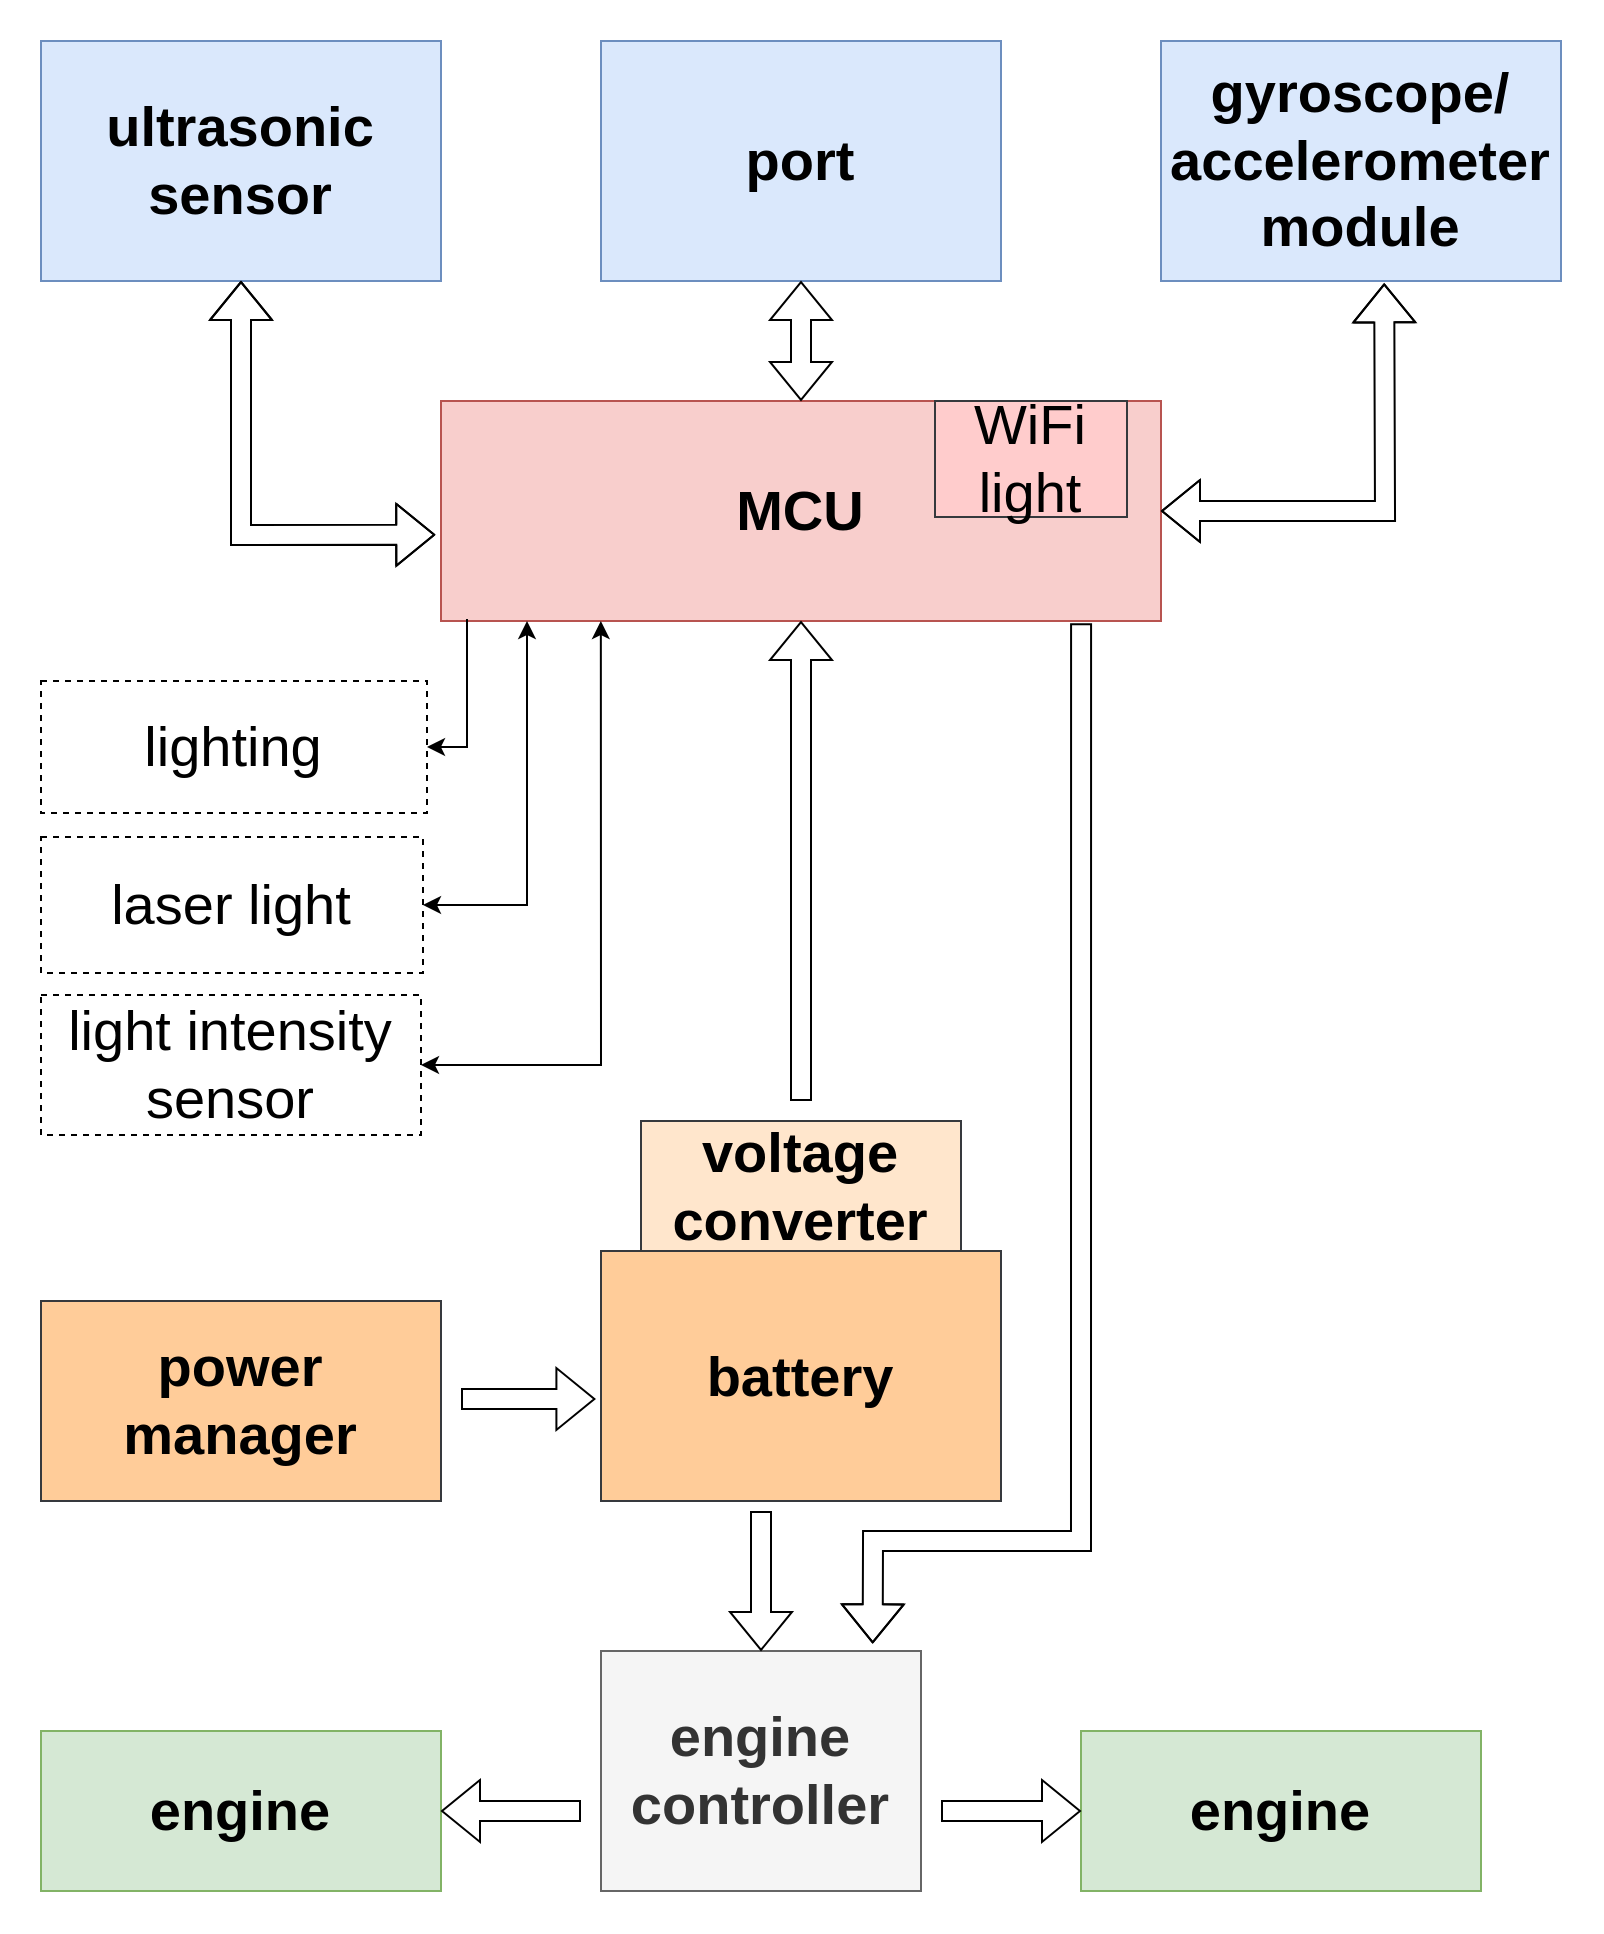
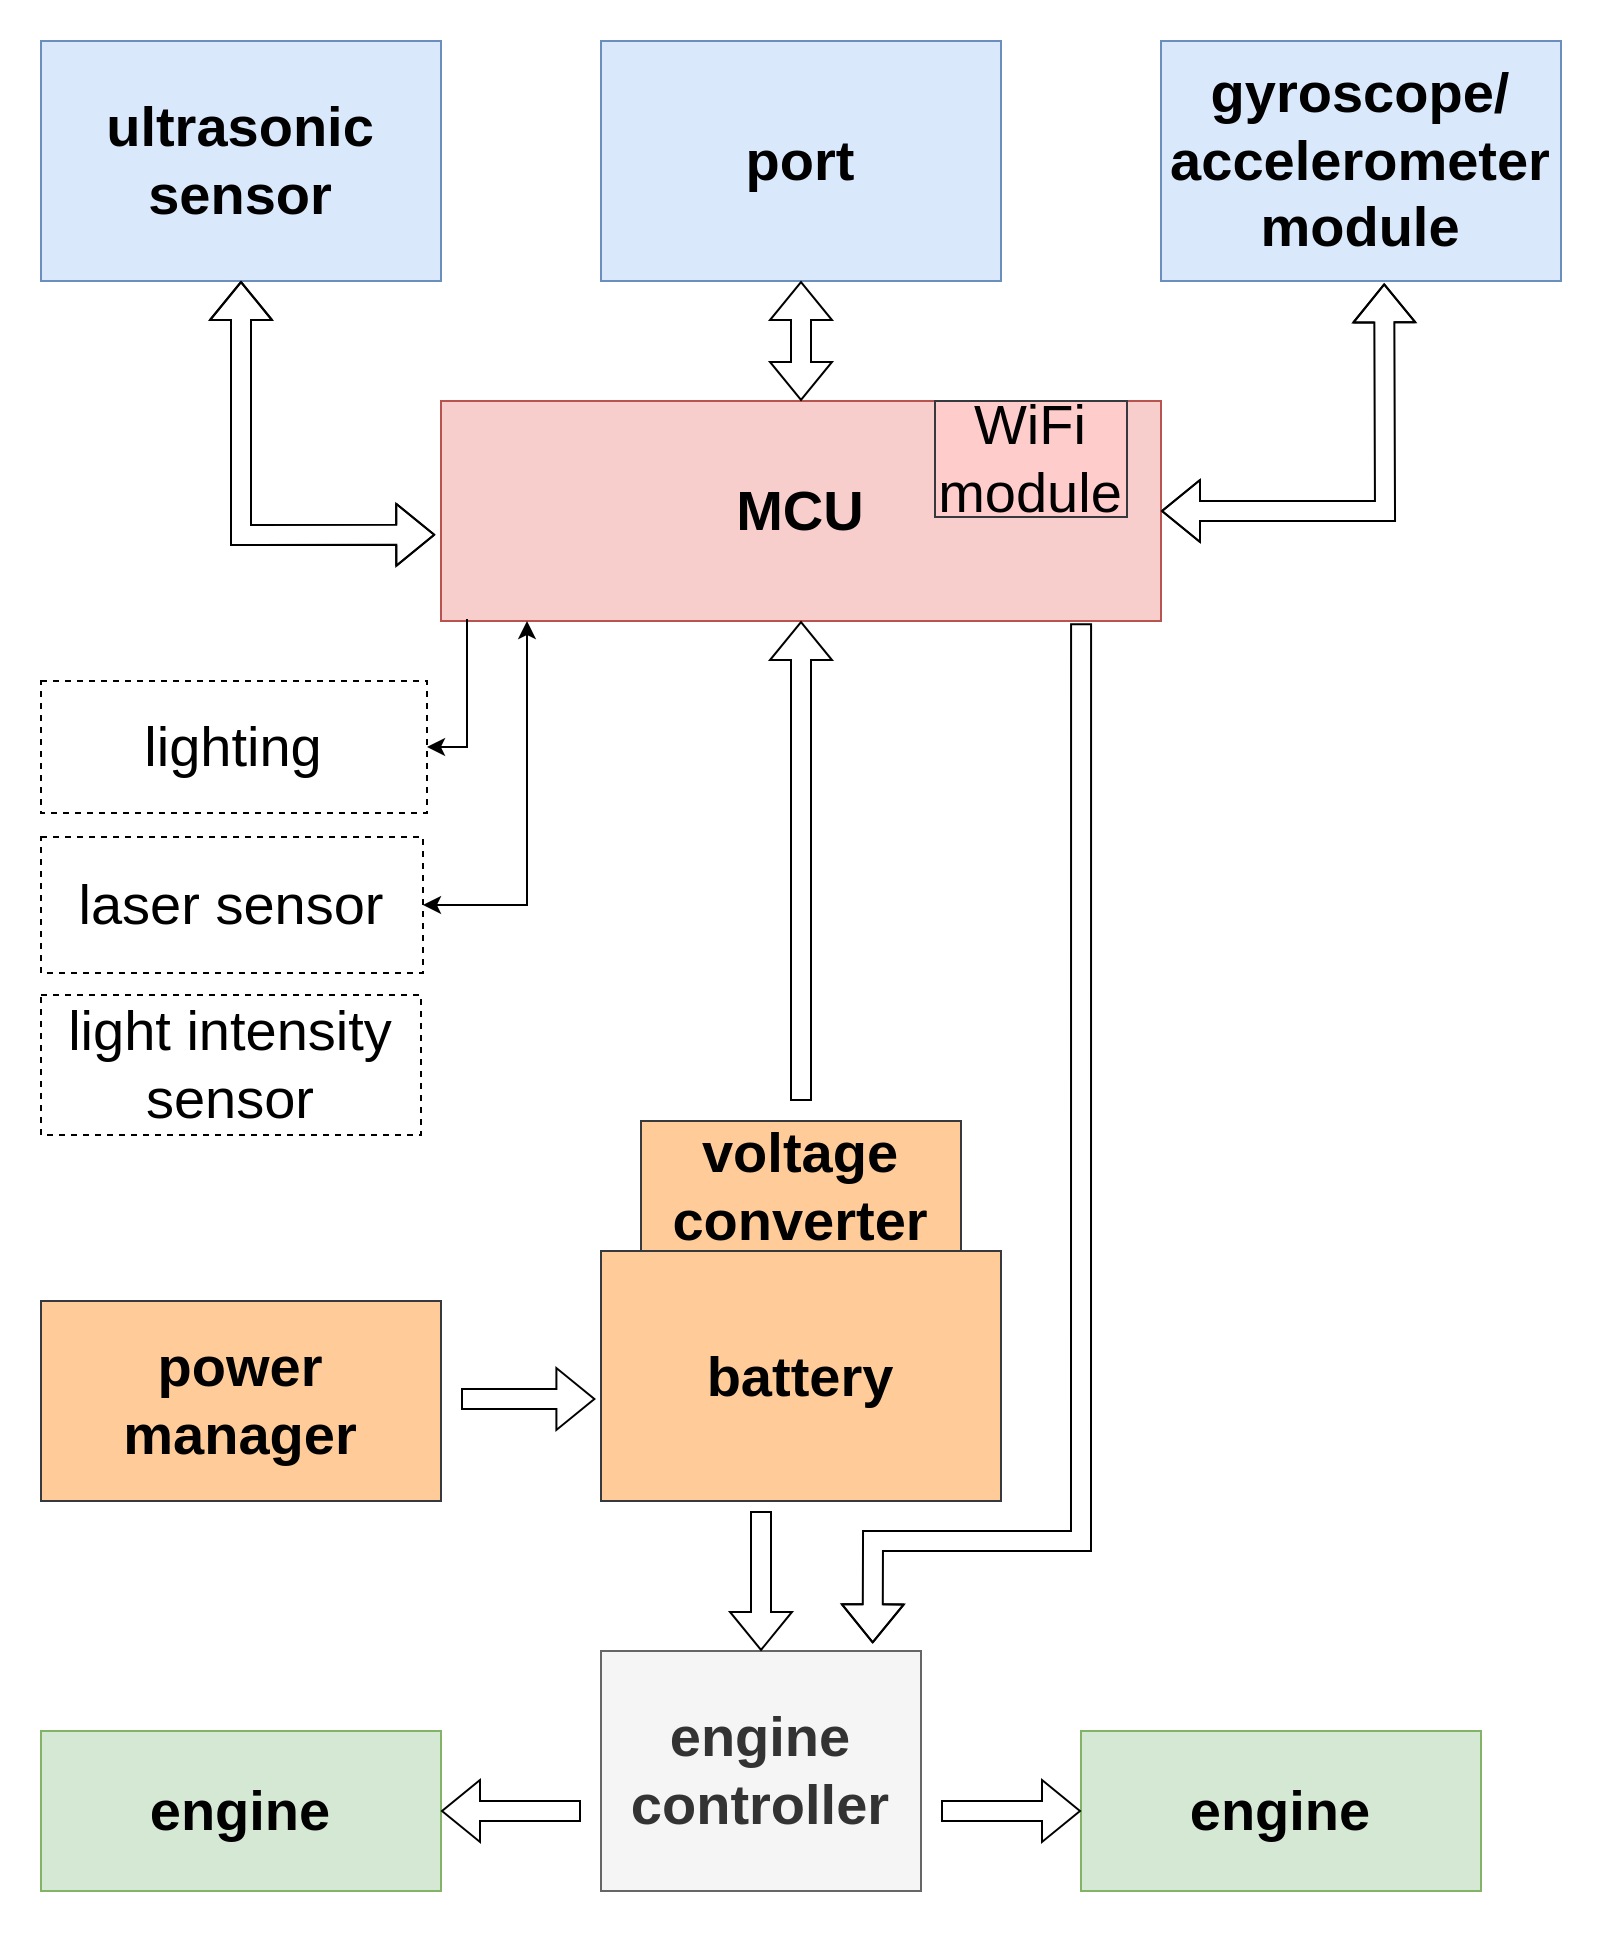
  <mxCell id="0" />
  <mxCell id="1" parent="0" />
  <mxCell id="2" value="MCU" style="rounded=0;whiteSpace=wrap;html=1;fontStyle=1;fontSize=28;fillColor=#f8cecc;strokeColor=#b85450;" parent="1" vertex="1"><mxGeometry x="220" y="200" width="360" height="110" as="geometry" /></mxCell>
  <mxCell id="3" value="&lt;b&gt;port&lt;/b&gt;" style="rounded=0;whiteSpace=wrap;html=1;fontSize=28;fillColor=#dae8fc;strokeColor=#6c8ebf;" parent="1" vertex="1"><mxGeometry x="300" y="20" width="200" height="120" as="geometry" /></mxCell>
  <mxCell id="4" value="&lt;b&gt;engine&lt;/b&gt;" style="rounded=0;whiteSpace=wrap;html=1;fontSize=28;fillColor=#d5e8d4;strokeColor=#82b366;" parent="1" vertex="1"><mxGeometry x="20" y="865" width="200" height="80" as="geometry" /></mxCell>
  <mxCell id="5" value="&lt;b&gt;engine&lt;/b&gt;" style="rounded=0;whiteSpace=wrap;html=1;fontSize=28;fillColor=#d5e8d4;strokeColor=#82b366;" parent="1" vertex="1"><mxGeometry x="540" y="865" width="200" height="80" as="geometry" /></mxCell>
  <mxCell id="6" value="&lt;span lang=&quot;en&quot; class=&quot;VIiyi&quot;&gt;&lt;b&gt;engine controller&lt;/b&gt;&lt;/span&gt;" style="rounded=0;whiteSpace=wrap;html=1;fontSize=28;fillColor=#f5f5f5;fontColor=#333333;strokeColor=#666666;" parent="1" vertex="1"><mxGeometry x="300" y="825" width="160" height="120" as="geometry" /></mxCell>
  <mxCell id="7" value="&lt;span lang=&quot;en&quot; class=&quot;VIiyi&quot;&gt;&lt;b&gt;ultrasonic sensor&lt;/b&gt;&lt;/span&gt;" style="rounded=0;whiteSpace=wrap;html=1;fontSize=28;fillColor=#dae8fc;strokeColor=#6c8ebf;" parent="1" vertex="1"><mxGeometry x="20" y="20" width="200" height="120" as="geometry" /></mxCell>
  <mxCell id="8" value="&lt;span lang=&quot;en&quot; class=&quot;VIiyi&quot;&gt;&lt;b&gt;battery&lt;/b&gt;&lt;/span&gt;" style="rounded=0;whiteSpace=wrap;html=1;fontSize=28;fillColor=#ffcc99;strokeColor=#36393d;" parent="1" vertex="1"><mxGeometry x="300" y="625" width="200" height="125" as="geometry" /></mxCell>
  <mxCell id="9" value="&lt;span lang=&quot;en&quot; class=&quot;VIiyi&quot;&gt;&lt;b&gt;gyroscope/&lt;br&gt;&lt;/b&gt;&lt;/span&gt;&lt;span lang=&quot;en&quot; class=&quot;VIiyi&quot;&gt;&lt;b&gt;accelerometer&lt;br&gt;module&lt;/b&gt;&lt;br&gt;&lt;/span&gt;" style="rounded=0;whiteSpace=wrap;html=1;fontSize=28;fillColor=#dae8fc;strokeColor=#6c8ebf;" parent="1" vertex="1"><mxGeometry x="580" y="20" width="200" height="120" as="geometry" /></mxCell>
  <mxCell id="10" value="&lt;b&gt;power manager&lt;/b&gt;" style="rounded=0;whiteSpace=wrap;html=1;fontSize=28;fillColor=#ffcc99;strokeColor=#36393d;" parent="1" vertex="1"><mxGeometry x="20" y="650" width="200" height="100" as="geometry" /></mxCell>
  <mxCell id="11" value="" style="shape=flexArrow;endArrow=classic;html=1;rounded=0;fontSize=28;entryX=-0.014;entryY=0.592;entryDx=0;entryDy=0;entryPerimeter=0;" parent="1" target="8" edge="1"><mxGeometry width="50" height="50" relative="1" as="geometry"><mxPoint x="230" y="699" as="sourcePoint" /><mxPoint x="280" y="700" as="targetPoint" /></mxGeometry></mxCell>
  <mxCell id="12" value="" style="shape=flexArrow;endArrow=classic;html=1;rounded=0;fontSize=28;" parent="1" target="6" edge="1"><mxGeometry width="50" height="50" relative="1" as="geometry"><mxPoint x="380" y="755" as="sourcePoint" /><mxPoint x="460" y="585" as="targetPoint" /></mxGeometry></mxCell>
  <mxCell id="13" value="" style="shape=flexArrow;endArrow=classic;html=1;rounded=0;fontSize=28;entryX=0;entryY=0.5;entryDx=0;entryDy=0;" parent="1" target="5" edge="1"><mxGeometry width="50" height="50" relative="1" as="geometry"><mxPoint x="470" y="905" as="sourcePoint" /><mxPoint x="460" y="585" as="targetPoint" /></mxGeometry></mxCell>
  <mxCell id="14" value="" style="shape=flexArrow;endArrow=classic;html=1;rounded=0;fontSize=28;entryX=1;entryY=0.5;entryDx=0;entryDy=0;" parent="1" target="4" edge="1"><mxGeometry width="50" height="50" relative="1" as="geometry"><mxPoint x="290" y="905" as="sourcePoint" /><mxPoint x="460" y="585" as="targetPoint" /></mxGeometry></mxCell>
  <mxCell id="15" value="" style="shape=flexArrow;endArrow=classic;html=1;rounded=0;fontSize=28;" parent="1" edge="1"><mxGeometry width="50" height="50" relative="1" as="geometry"><mxPoint x="400" y="550" as="sourcePoint" /><mxPoint x="400" y="310" as="targetPoint" /></mxGeometry></mxCell>
  <mxCell id="16" value="" style="shape=flexArrow;endArrow=classic;startArrow=classic;html=1;rounded=0;fontSize=28;exitX=0.5;exitY=0;exitDx=0;exitDy=0;entryX=0.5;entryY=1;entryDx=0;entryDy=0;" parent="1" source="2" target="3" edge="1"><mxGeometry width="100" height="100" relative="1" as="geometry"><mxPoint x="380" y="380" as="sourcePoint" /><mxPoint x="480" y="280" as="targetPoint" /></mxGeometry></mxCell>
  <mxCell id="17" value="" style="shape=flexArrow;endArrow=classic;startArrow=classic;html=1;rounded=0;fontSize=28;exitX=-0.008;exitY=0.608;exitDx=0;exitDy=0;exitPerimeter=0;entryX=0.5;entryY=1;entryDx=0;entryDy=0;" parent="1" source="2" target="7" edge="1"><mxGeometry width="100" height="100" relative="1" as="geometry"><mxPoint x="380" y="380" as="sourcePoint" /><mxPoint x="480" y="280" as="targetPoint" /><Array as="points"><mxPoint x="120" y="267" /></Array></mxGeometry></mxCell>
  <mxCell id="18" value="" style="shape=flexArrow;endArrow=classic;startArrow=classic;html=1;rounded=0;fontSize=28;exitX=1;exitY=0.5;exitDx=0;exitDy=0;entryX=0.558;entryY=1.01;entryDx=0;entryDy=0;entryPerimeter=0;" parent="1" source="2" target="9" edge="1"><mxGeometry width="100" height="100" relative="1" as="geometry"><mxPoint x="380" y="380" as="sourcePoint" /><mxPoint x="480" y="280" as="targetPoint" /><Array as="points"><mxPoint x="692" y="255" /></Array></mxGeometry></mxCell>
  <mxCell id="19" value="" style="shape=flexArrow;endArrow=classic;html=1;rounded=0;fontSize=28;exitX=0.889;exitY=1.01;exitDx=0;exitDy=0;exitPerimeter=0;entryX=0.849;entryY=-0.032;entryDx=0;entryDy=0;entryPerimeter=0;" parent="1" source="2" target="6" edge="1"><mxGeometry width="50" height="50" relative="1" as="geometry"><mxPoint x="407" y="357" as="sourcePoint" /><mxPoint x="437" y="618" as="targetPoint" /><Array as="points"><mxPoint x="540" y="770" /><mxPoint x="436" y="770" /></Array></mxGeometry></mxCell>
- <mxCell id="20" value="&lt;span lang=&quot;en&quot; class=&quot;VIiyi&quot;&gt;&lt;b&gt;voltage converter&lt;/b&gt;&lt;/span&gt;" style="rounded=0;whiteSpace=wrap;html=1;fontSize=28;fillColor=#ffe6cc;strokeColor=#36393d;" parent="1" vertex="1"><mxGeometry x="320" y="560" width="160" height="65" as="geometry" /></mxCell>
+ <mxCell id="20" value="&lt;span lang=&quot;en&quot; class=&quot;VIiyi&quot;&gt;&lt;b&gt;voltage converter&lt;/b&gt;&lt;/span&gt;" style="rounded=0;whiteSpace=wrap;html=1;fontSize=28;fillColor=#ffcc99;strokeColor=#36393d;" parent="1" vertex="1"><mxGeometry x="320" y="560" width="160" height="65" as="geometry" /></mxCell>
  <mxCell id="21" value="&lt;span lang=&quot;en&quot; class=&quot;VIiyi&quot;&gt;lighting&lt;/span&gt;" style="rounded=0;whiteSpace=wrap;html=1;fontSize=28;dashed=1;" parent="1" vertex="1"><mxGeometry x="20" y="340" width="193" height="66" as="geometry" /></mxCell>
- <mxCell id="22" value="&lt;span lang=&quot;en&quot; class=&quot;VIiyi&quot;&gt;laser light&lt;/span&gt;" style="rounded=0;whiteSpace=wrap;html=1;dashed=1;fontSize=28;" parent="1" vertex="1"><mxGeometry x="20" y="418" width="191" height="68" as="geometry" /></mxCell>
+ <mxCell id="22" value="&lt;span lang=&quot;en&quot; class=&quot;VIiyi&quot;&gt;laser sensor&lt;/span&gt;" style="rounded=0;whiteSpace=wrap;html=1;dashed=1;fontSize=28;" parent="1" vertex="1"><mxGeometry x="20" y="418" width="191" height="68" as="geometry" /></mxCell>
  <mxCell id="23" value="&lt;span lang=&quot;en&quot; class=&quot;VIiyi&quot;&gt;light intensity sensor&lt;/span&gt;" style="rounded=0;whiteSpace=wrap;html=1;dashed=1;fontSize=28;" parent="1" vertex="1"><mxGeometry x="20" y="497" width="190" height="70" as="geometry" /></mxCell>
  <mxCell id="24" value="" style="endArrow=classic;html=1;rounded=0;fontSize=28;entryX=1;entryY=0.5;entryDx=0;entryDy=0;" parent="1" target="21" edge="1"><mxGeometry width="50" height="50" relative="1" as="geometry"><mxPoint x="233" y="309" as="sourcePoint" /><mxPoint x="230" y="370" as="targetPoint" /><Array as="points"><mxPoint x="233" y="373" /></Array></mxGeometry></mxCell>
  <mxCell id="25" value="" style="endArrow=classic;startArrow=classic;html=1;rounded=0;fontSize=28;exitX=1;exitY=0.5;exitDx=0;exitDy=0;" parent="1" source="22" edge="1"><mxGeometry width="50" height="50" relative="1" as="geometry"><mxPoint x="410" y="510" as="sourcePoint" /><mxPoint x="263" y="310" as="targetPoint" /><Array as="points"><mxPoint x="263" y="452" /><mxPoint x="263" y="428" /></Array></mxGeometry></mxCell>
- <mxCell id="26" value="" style="endArrow=classic;startArrow=classic;html=1;rounded=0;fontSize=28;exitX=1;exitY=0.5;exitDx=0;exitDy=0;entryX=0.222;entryY=1;entryDx=0;entryDy=0;entryPerimeter=0;" parent="1" source="23" target="2" edge="1"><mxGeometry width="50" height="50" relative="1" as="geometry"><mxPoint x="410" y="510" as="sourcePoint" /><mxPoint x="460" y="460" as="targetPoint" /><Array as="points"><mxPoint x="300" y="532" /></Array></mxGeometry></mxCell>
- <mxCell id="27" value="WiFi light" style="rounded=0;whiteSpace=wrap;html=1;fontSize=28;fillColor=#ffcccc;strokeColor=#36393d;" parent="1" vertex="1"><mxGeometry x="467" y="200" width="96" height="58" as="geometry" /></mxCell>
+ <mxCell id="27" value="WiFi module" style="rounded=0;whiteSpace=wrap;html=1;fontSize=28;fillColor=#ffcccc;strokeColor=#36393d;" parent="1" vertex="1"><mxGeometry x="467" y="200" width="96" height="58" as="geometry" /></mxCell>
